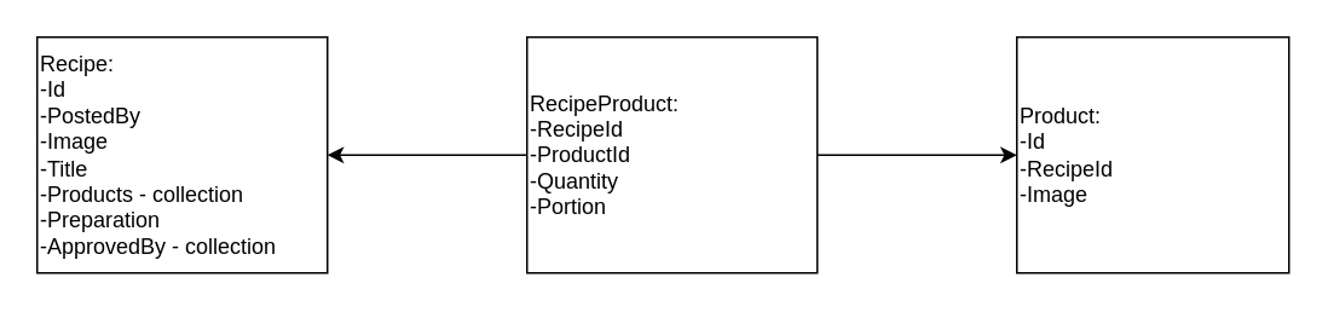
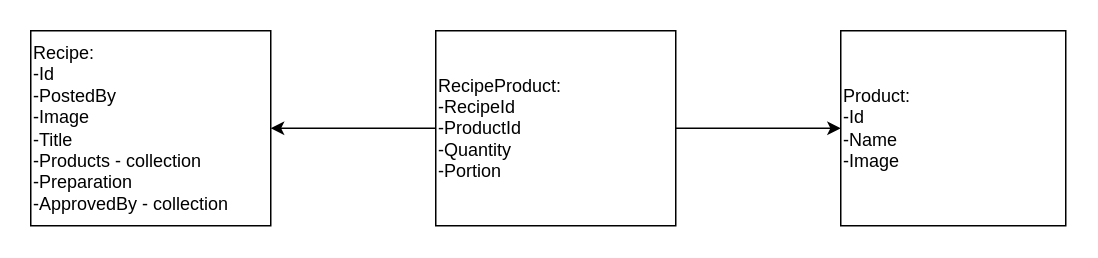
  <mxCell id="0" />
  <mxCell id="1" parent="0" />
  <mxCell id="2" value="&lt;div&gt;Recipe:&lt;/div&gt;&lt;div&gt;-Id&lt;/div&gt;&lt;div&gt;-PostedBy&lt;/div&gt;&lt;div&gt;-Image&lt;/div&gt;&lt;div&gt;-Title&lt;/div&gt;&lt;div&gt;-Products - collection&lt;/div&gt;&lt;div&gt;-Preparation&lt;/div&gt;&lt;div&gt;-ApprovedBy - collection&lt;/div&gt;" style="rounded=0;whiteSpace=wrap;html=1;align=left;" vertex="1" parent="1"><mxGeometry x="20" y="20" width="160" height="130" as="geometry" /></mxCell>
- <mxCell id="3" value="Product:&lt;div&gt;-Id&lt;/div&gt;&lt;div&gt;-RecipeId&lt;/div&gt;&lt;div&gt;-Image&lt;/div&gt;" style="rounded=0;whiteSpace=wrap;html=1;align=left;" vertex="1" parent="1"><mxGeometry x="560" y="20" width="150" height="130" as="geometry" /></mxCell>
+ <mxCell id="3" value="Product:&lt;div&gt;-Id&lt;/div&gt;&lt;div&gt;-Name&lt;/div&gt;&lt;div&gt;-Image&lt;/div&gt;" style="rounded=0;whiteSpace=wrap;html=1;align=left;" vertex="1" parent="1"><mxGeometry x="560" y="20" width="150" height="130" as="geometry" /></mxCell>
  <mxCell id="4" value="" style="edgeStyle=orthogonalEdgeStyle;rounded=0;orthogonalLoop=1;jettySize=auto;html=1;" edge="1" parent="1" source="6" target="2"><mxGeometry relative="1" as="geometry"><Array as="points"><mxPoint x="210" y="85" /><mxPoint x="210" y="85" /></Array></mxGeometry></mxCell>
  <mxCell id="5" value="" style="edgeStyle=orthogonalEdgeStyle;rounded=0;orthogonalLoop=1;jettySize=auto;html=1;" edge="1" parent="1" source="6" target="3"><mxGeometry relative="1" as="geometry" /></mxCell>
  <mxCell id="6" value="RecipeProduct:&lt;div&gt;-RecipeId&lt;/div&gt;&lt;div&gt;-ProductId&lt;/div&gt;&lt;div&gt;-Quantity&lt;/div&gt;&lt;div&gt;-Portion&lt;/div&gt;" style="rounded=0;whiteSpace=wrap;html=1;align=left;" vertex="1" parent="1"><mxGeometry x="290" y="20" width="160" height="130" as="geometry" /></mxCell>
